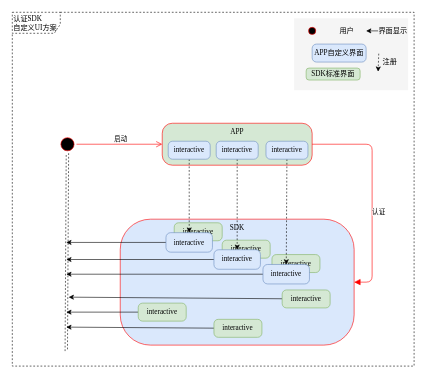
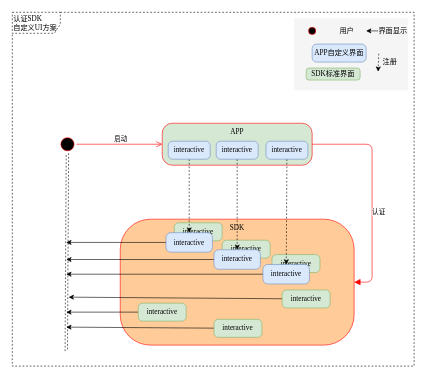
  <mxCell id="0" />
  <mxCell id="1" parent="0" />
  <mxCell id="2" value="认证SDK&lt;br&gt;自定义UI方案" style="shape=umlFrame;whiteSpace=wrap;html=1;rounded=1;shadow=0;comic=0;labelBackgroundColor=none;strokeWidth=1;fontFamily=Verdana;fontSize=12;align=left;width=80;height=35;dashed=1;" parent="1" vertex="1"><mxGeometry x="20" y="20" width="670" height="590" as="geometry" /></mxCell>
  <mxCell id="3" value="" style="rounded=0;whiteSpace=wrap;html=1;shadow=0;dashed=1;comic=0;strokeWidth=1;fillColor=#f5f5f5;fontFamily=Verdana;align=left;fontColor=#333333;strokeColor=none;" vertex="1" parent="1"><mxGeometry x="490" y="30" width="190" height="120" as="geometry" /></mxCell>
- <mxCell id="4" value="SDK" style="rounded=1;whiteSpace=wrap;html=1;arcSize=24;strokeColor=#ff0000;shadow=0;comic=0;labelBackgroundColor=none;fontFamily=Verdana;fontSize=12;fontColor=#000000;align=center;horizontal=1;verticalAlign=top;fillColor=#dae8fc;" vertex="1" parent="1"><mxGeometry x="200" y="365" width="390" height="210" as="geometry" /></mxCell>
+ <mxCell id="4" value="SDK" style="rounded=1;whiteSpace=wrap;html=1;arcSize=24;strokeColor=#ff0000;shadow=0;comic=0;labelBackgroundColor=none;fontFamily=Verdana;fontSize=12;fontColor=#000000;align=center;horizontal=1;verticalAlign=top;fillColor=#FFCC99;" vertex="1" parent="1"><mxGeometry x="200" y="365" width="390" height="210" as="geometry" /></mxCell>
  <mxCell id="5" value="interactive" style="rounded=1;whiteSpace=wrap;html=1;arcSize=24;fillColor=#d5e8d4;strokeColor=#82b366;shadow=0;comic=0;labelBackgroundColor=none;fontFamily=Verdana;fontSize=12;align=center;" vertex="1" parent="1"><mxGeometry x="453" y="424" width="80" height="30" as="geometry" /></mxCell>
  <mxCell id="6" value="interactive" style="rounded=1;whiteSpace=wrap;html=1;arcSize=24;fillColor=#d5e8d4;strokeColor=#82b366;shadow=0;comic=0;labelBackgroundColor=none;fontFamily=Verdana;fontSize=12;align=center;" vertex="1" parent="1"><mxGeometry x="370" y="400" width="80" height="30" as="geometry" /></mxCell>
  <mxCell id="7" value="interactive" style="rounded=1;whiteSpace=wrap;html=1;arcSize=24;fillColor=#d5e8d4;strokeColor=#82b366;shadow=0;comic=0;labelBackgroundColor=none;fontFamily=Verdana;fontSize=12;align=center;" vertex="1" parent="1"><mxGeometry x="290" y="371" width="80" height="30" as="geometry" /></mxCell>
  <mxCell id="8" style="edgeStyle=none;rounded=0;orthogonalLoop=1;jettySize=auto;html=1;dashed=1;fontFamily=Verdana;shape=link;" edge="1" parent="1" source="9"><mxGeometry relative="1" as="geometry"><mxPoint x="110" y="585" as="targetPoint" /></mxGeometry></mxCell>
  <mxCell id="9" value="" style="ellipse;html=1;shape=startState;fillColor=#000000;strokeColor=#ff0000;rounded=1;shadow=0;comic=0;labelBackgroundColor=none;fontFamily=Verdana;fontSize=12;fontColor=#000000;align=center;direction=south;" parent="1" vertex="1"><mxGeometry x="97" y="225" width="30" height="30" as="geometry" /></mxCell>
  <mxCell id="10" value="APP" style="rounded=1;whiteSpace=wrap;html=1;arcSize=24;fillColor=#d5e8d4;strokeColor=#ff0000;shadow=0;comic=0;labelBackgroundColor=none;fontFamily=Verdana;fontSize=12;fontColor=#000000;align=center;horizontal=1;verticalAlign=top;" parent="1" vertex="1"><mxGeometry x="270" y="205" width="250" height="70" as="geometry" /></mxCell>
  <mxCell id="11" style="edgeStyle=orthogonalEdgeStyle;html=1;labelBackgroundColor=none;endArrow=open;endSize=8;strokeColor=#ff0000;fontFamily=Verdana;fontSize=12;align=left;" parent="1" source="9" target="10" edge="1"><mxGeometry relative="1" as="geometry" /></mxCell>
  <mxCell id="12" value="启动" style="edgeLabel;html=1;align=center;verticalAlign=middle;resizable=0;points=[];fontFamily=Verdana;" vertex="1" connectable="0" parent="11"><mxGeometry x="0.063" relative="1" as="geometry"><mxPoint x="-3" y="-10" as="offset" /></mxGeometry></mxCell>
  <mxCell id="13" style="edgeStyle=orthogonalEdgeStyle;html=1;exitX=1;exitY=0.5;entryX=1;entryY=0.5;labelBackgroundColor=none;endArrow=block;endSize=8;strokeColor=#ff0000;fontFamily=Verdana;fontSize=12;align=left;entryDx=0;entryDy=0;exitDx=0;exitDy=0;" parent="1" source="10" target="4" edge="1"><mxGeometry relative="1" as="geometry"><mxPoint x="700" y="405" as="targetPoint" /><Array as="points"><mxPoint x="620" y="240" /><mxPoint x="620" y="470" /></Array></mxGeometry></mxCell>
  <mxCell id="14" value="认证" style="edgeLabel;html=1;align=center;verticalAlign=middle;resizable=0;points=[];fontFamily=Verdana;" vertex="1" connectable="0" parent="13"><mxGeometry x="0.178" y="2" relative="1" as="geometry"><mxPoint x="8" as="offset" /></mxGeometry></mxCell>
  <mxCell id="15" style="edgeStyle=orthogonalEdgeStyle;rounded=0;orthogonalLoop=1;jettySize=auto;html=1;entryX=0.5;entryY=0;entryDx=0;entryDy=0;dashed=1;" edge="1" parent="1" source="16" target="22"><mxGeometry relative="1" as="geometry" /></mxCell>
  <mxCell id="16" value="interactive" style="rounded=1;whiteSpace=wrap;html=1;arcSize=24;fillColor=#dae8fc;strokeColor=#6c8ebf;shadow=0;comic=0;labelBackgroundColor=none;fontFamily=Verdana;fontSize=12;align=center;" parent="1" vertex="1"><mxGeometry x="280" y="235" width="70" height="30" as="geometry" /></mxCell>
  <mxCell id="17" style="edgeStyle=none;rounded=0;orthogonalLoop=1;jettySize=auto;html=1;entryX=0.5;entryY=0;entryDx=0;entryDy=0;dashed=1;fontFamily=Verdana;" edge="1" parent="1" source="18" target="24"><mxGeometry relative="1" as="geometry" /></mxCell>
  <mxCell id="18" value="interactive" style="rounded=1;whiteSpace=wrap;html=1;arcSize=24;fillColor=#dae8fc;strokeColor=#6c8ebf;shadow=0;comic=0;labelBackgroundColor=none;fontFamily=Verdana;fontSize=12;align=center;" vertex="1" parent="1"><mxGeometry x="360" y="235" width="70" height="30" as="geometry" /></mxCell>
  <mxCell id="19" style="edgeStyle=none;rounded=0;orthogonalLoop=1;jettySize=auto;html=1;dashed=1;fontFamily=Verdana;" edge="1" parent="1" source="20" target="26"><mxGeometry relative="1" as="geometry" /></mxCell>
  <mxCell id="20" value="interactive" style="rounded=1;whiteSpace=wrap;html=1;arcSize=24;strokeColor=#6c8ebf;shadow=0;comic=0;labelBackgroundColor=none;fontFamily=Verdana;fontSize=12;align=center;fillColor=#dae8fc;" vertex="1" parent="1"><mxGeometry x="443" y="235" width="70" height="30" as="geometry" /></mxCell>
  <mxCell id="21" style="edgeStyle=none;rounded=0;orthogonalLoop=1;jettySize=auto;html=1;fontFamily=Verdana;" edge="1" parent="1" source="22"><mxGeometry relative="1" as="geometry"><mxPoint x="110" y="403.75" as="targetPoint" /></mxGeometry></mxCell>
  <mxCell id="22" value="interactive" style="rounded=1;whiteSpace=wrap;html=1;arcSize=24;fillColor=#dae8fc;strokeColor=#6c8ebf;shadow=0;comic=0;labelBackgroundColor=none;fontFamily=Verdana;fontSize=12;align=center;" vertex="1" parent="1"><mxGeometry x="276.25" y="387.5" width="77.5" height="32.5" as="geometry" /></mxCell>
  <mxCell id="23" style="edgeStyle=none;rounded=0;orthogonalLoop=1;jettySize=auto;html=1;fontFamily=Verdana;" edge="1" parent="1" source="24"><mxGeometry relative="1" as="geometry"><mxPoint x="110" y="432.25" as="targetPoint" /></mxGeometry></mxCell>
  <mxCell id="24" value="interactive" style="rounded=1;whiteSpace=wrap;html=1;arcSize=24;fillColor=#dae8fc;strokeColor=#6c8ebf;shadow=0;comic=0;labelBackgroundColor=none;fontFamily=Verdana;fontSize=12;align=center;" vertex="1" parent="1"><mxGeometry x="356.25" y="416" width="77.5" height="32.5" as="geometry" /></mxCell>
  <mxCell id="25" style="edgeStyle=none;rounded=0;orthogonalLoop=1;jettySize=auto;html=1;fontFamily=Verdana;" edge="1" parent="1" source="26"><mxGeometry relative="1" as="geometry"><mxPoint x="110" y="456.75" as="targetPoint" /></mxGeometry></mxCell>
  <mxCell id="26" value="interactive" style="rounded=1;whiteSpace=wrap;html=1;arcSize=24;fillColor=#dae8fc;strokeColor=#6c8ebf;shadow=0;comic=0;labelBackgroundColor=none;fontFamily=Verdana;fontSize=12;align=center;" vertex="1" parent="1"><mxGeometry x="438" y="440.5" width="77.5" height="32.5" as="geometry" /></mxCell>
  <mxCell id="27" style="edgeStyle=none;rounded=0;orthogonalLoop=1;jettySize=auto;html=1;fontFamily=Verdana;" edge="1" parent="1" source="28"><mxGeometry relative="1" as="geometry"><mxPoint x="114" y="495" as="targetPoint" /></mxGeometry></mxCell>
  <mxCell id="28" value="interactive" style="rounded=1;whiteSpace=wrap;html=1;arcSize=24;fillColor=#d5e8d4;strokeColor=#82b366;shadow=0;comic=0;labelBackgroundColor=none;fontFamily=Verdana;fontSize=12;align=center;" vertex="1" parent="1"><mxGeometry x="470" y="483" width="80" height="30" as="geometry" /></mxCell>
  <mxCell id="29" style="edgeStyle=none;rounded=0;orthogonalLoop=1;jettySize=auto;html=1;fontFamily=Verdana;" edge="1" parent="1" source="30"><mxGeometry relative="1" as="geometry"><mxPoint x="110" y="520" as="targetPoint" /></mxGeometry></mxCell>
  <mxCell id="30" value="interactive" style="rounded=1;whiteSpace=wrap;html=1;arcSize=24;fillColor=#d5e8d4;strokeColor=#82b366;shadow=0;comic=0;labelBackgroundColor=none;fontFamily=Verdana;fontSize=12;align=center;" vertex="1" parent="1"><mxGeometry x="230" y="505" width="80" height="30" as="geometry" /></mxCell>
  <mxCell id="31" style="edgeStyle=none;rounded=0;orthogonalLoop=1;jettySize=auto;html=1;fontFamily=Verdana;" edge="1" parent="1" source="32"><mxGeometry relative="1" as="geometry"><mxPoint x="110" y="545" as="targetPoint" /></mxGeometry></mxCell>
  <mxCell id="32" value="interactive" style="rounded=1;whiteSpace=wrap;html=1;arcSize=24;fillColor=#d5e8d4;strokeColor=#82b366;shadow=0;comic=0;labelBackgroundColor=none;fontFamily=Verdana;fontSize=12;align=center;" vertex="1" parent="1"><mxGeometry x="356.25" y="532" width="80" height="30" as="geometry" /></mxCell>
  <mxCell id="33" value="" style="ellipse;html=1;shape=startState;fillColor=#000000;strokeColor=#ff0000;rounded=1;shadow=0;comic=0;labelBackgroundColor=none;fontFamily=Verdana;fontSize=12;fontColor=#000000;align=center;direction=south;" vertex="1" parent="1"><mxGeometry x="510" y="41" width="20" height="20" as="geometry" /></mxCell>
  <mxCell id="34" value="用户" style="text;html=1;strokeColor=none;fillColor=none;align=center;verticalAlign=middle;whiteSpace=wrap;rounded=0;shadow=0;dashed=1;comic=0;fontFamily=Verdana;" vertex="1" parent="1"><mxGeometry x="558" y="41" width="40" height="20" as="geometry" /></mxCell>
  <mxCell id="35" value="APP自定义界面" style="rounded=1;whiteSpace=wrap;html=1;arcSize=24;fillColor=#dae8fc;strokeColor=#6c8ebf;shadow=0;comic=0;labelBackgroundColor=none;fontFamily=Verdana;fontSize=12;align=center;" vertex="1" parent="1"><mxGeometry x="520" y="73" width="90" height="30" as="geometry" /></mxCell>
  <mxCell id="36" value="SDK标准界面" style="rounded=1;whiteSpace=wrap;html=1;arcSize=24;fillColor=#d5e8d4;strokeColor=#82b366;shadow=0;comic=0;labelBackgroundColor=none;fontFamily=Verdana;fontSize=12;align=center;" vertex="1" parent="1"><mxGeometry x="510" y="113" width="90" height="20" as="geometry" /></mxCell>
  <mxCell id="37" style="edgeStyle=none;rounded=0;orthogonalLoop=1;jettySize=auto;html=1;dashed=1;fontFamily=Verdana;" edge="1" parent="1"><mxGeometry relative="1" as="geometry"><mxPoint x="631.059" y="89" as="sourcePoint" /><mxPoint x="630" y="119" as="targetPoint" /></mxGeometry></mxCell>
  <mxCell id="38" value="注册" style="text;html=1;strokeColor=none;fillColor=none;align=center;verticalAlign=middle;whiteSpace=wrap;rounded=0;shadow=0;dashed=1;comic=0;fontFamily=Verdana;" vertex="1" parent="1"><mxGeometry x="630" y="93" width="40" height="20" as="geometry" /></mxCell>
  <mxCell id="39" style="edgeStyle=none;rounded=0;orthogonalLoop=1;jettySize=auto;html=1;fontFamily=Verdana;" edge="1" parent="1"><mxGeometry relative="1" as="geometry"><mxPoint x="610" y="51" as="targetPoint" /><mxPoint x="630" y="51" as="sourcePoint" /></mxGeometry></mxCell>
  <mxCell id="40" value="界面显示" style="text;html=1;strokeColor=none;fillColor=none;align=center;verticalAlign=middle;whiteSpace=wrap;rounded=0;shadow=0;dashed=1;comic=0;fontFamily=Verdana;" vertex="1" parent="1"><mxGeometry x="630" y="41" width="50" height="20" as="geometry" /></mxCell>
